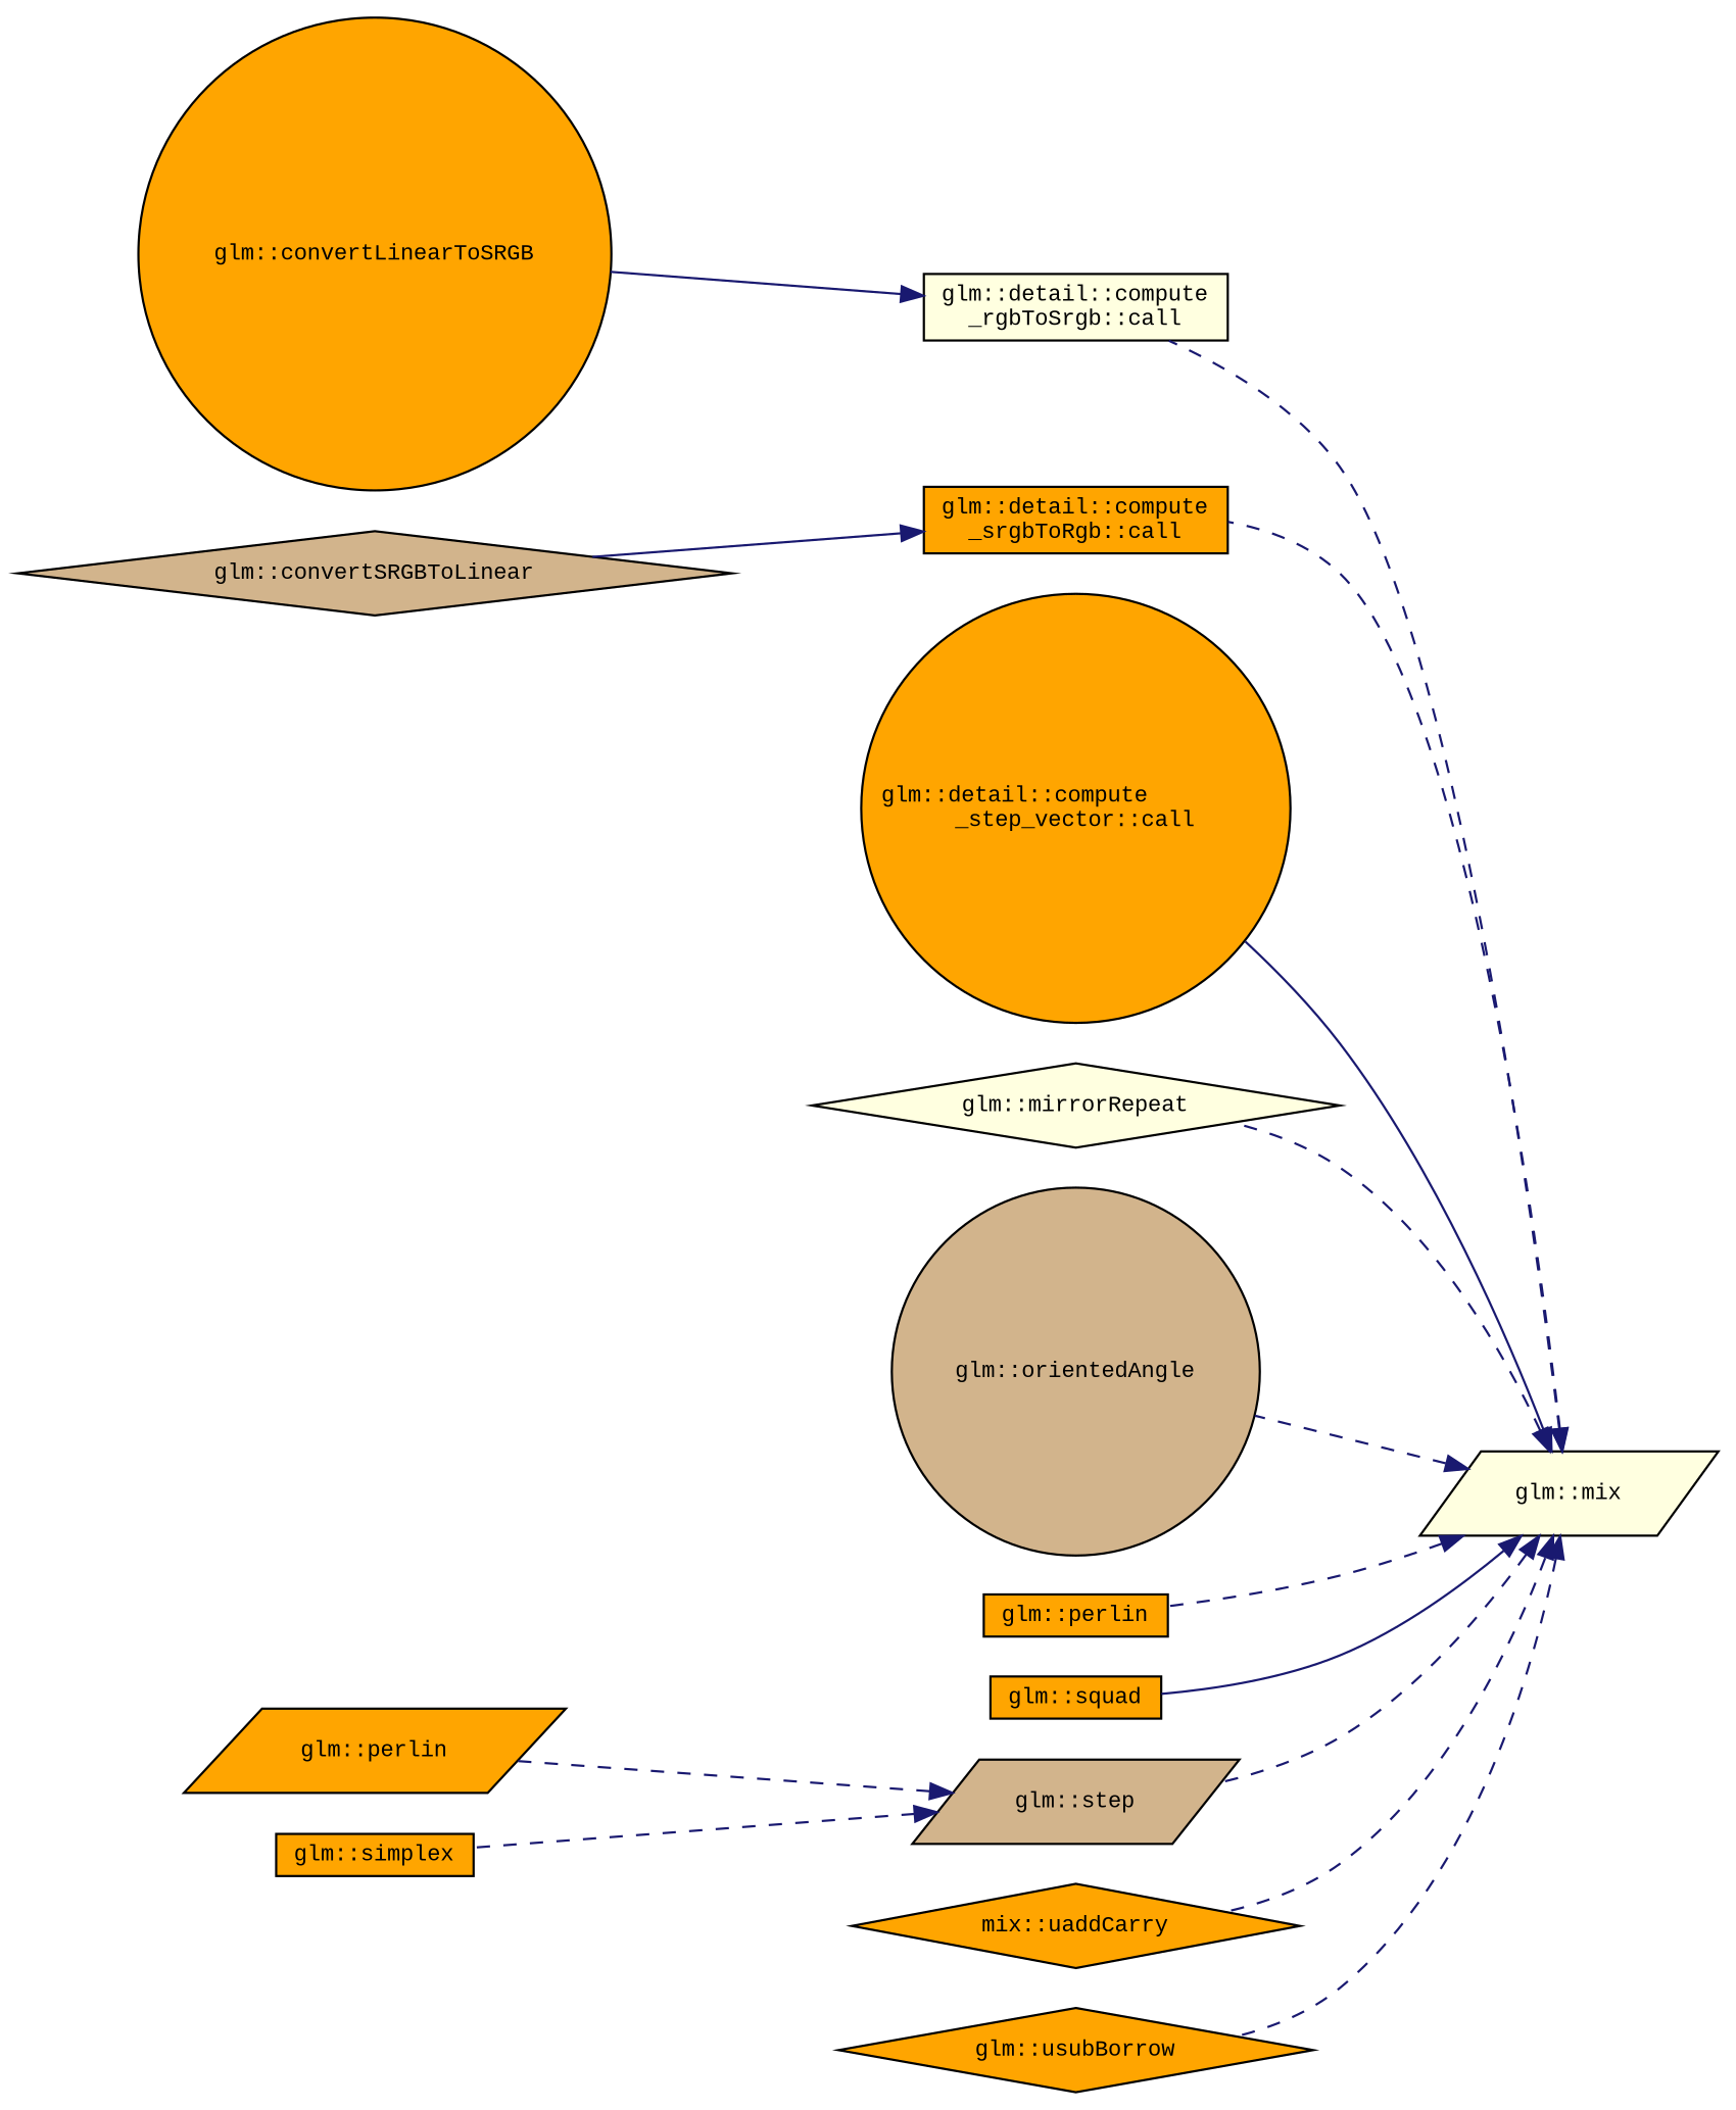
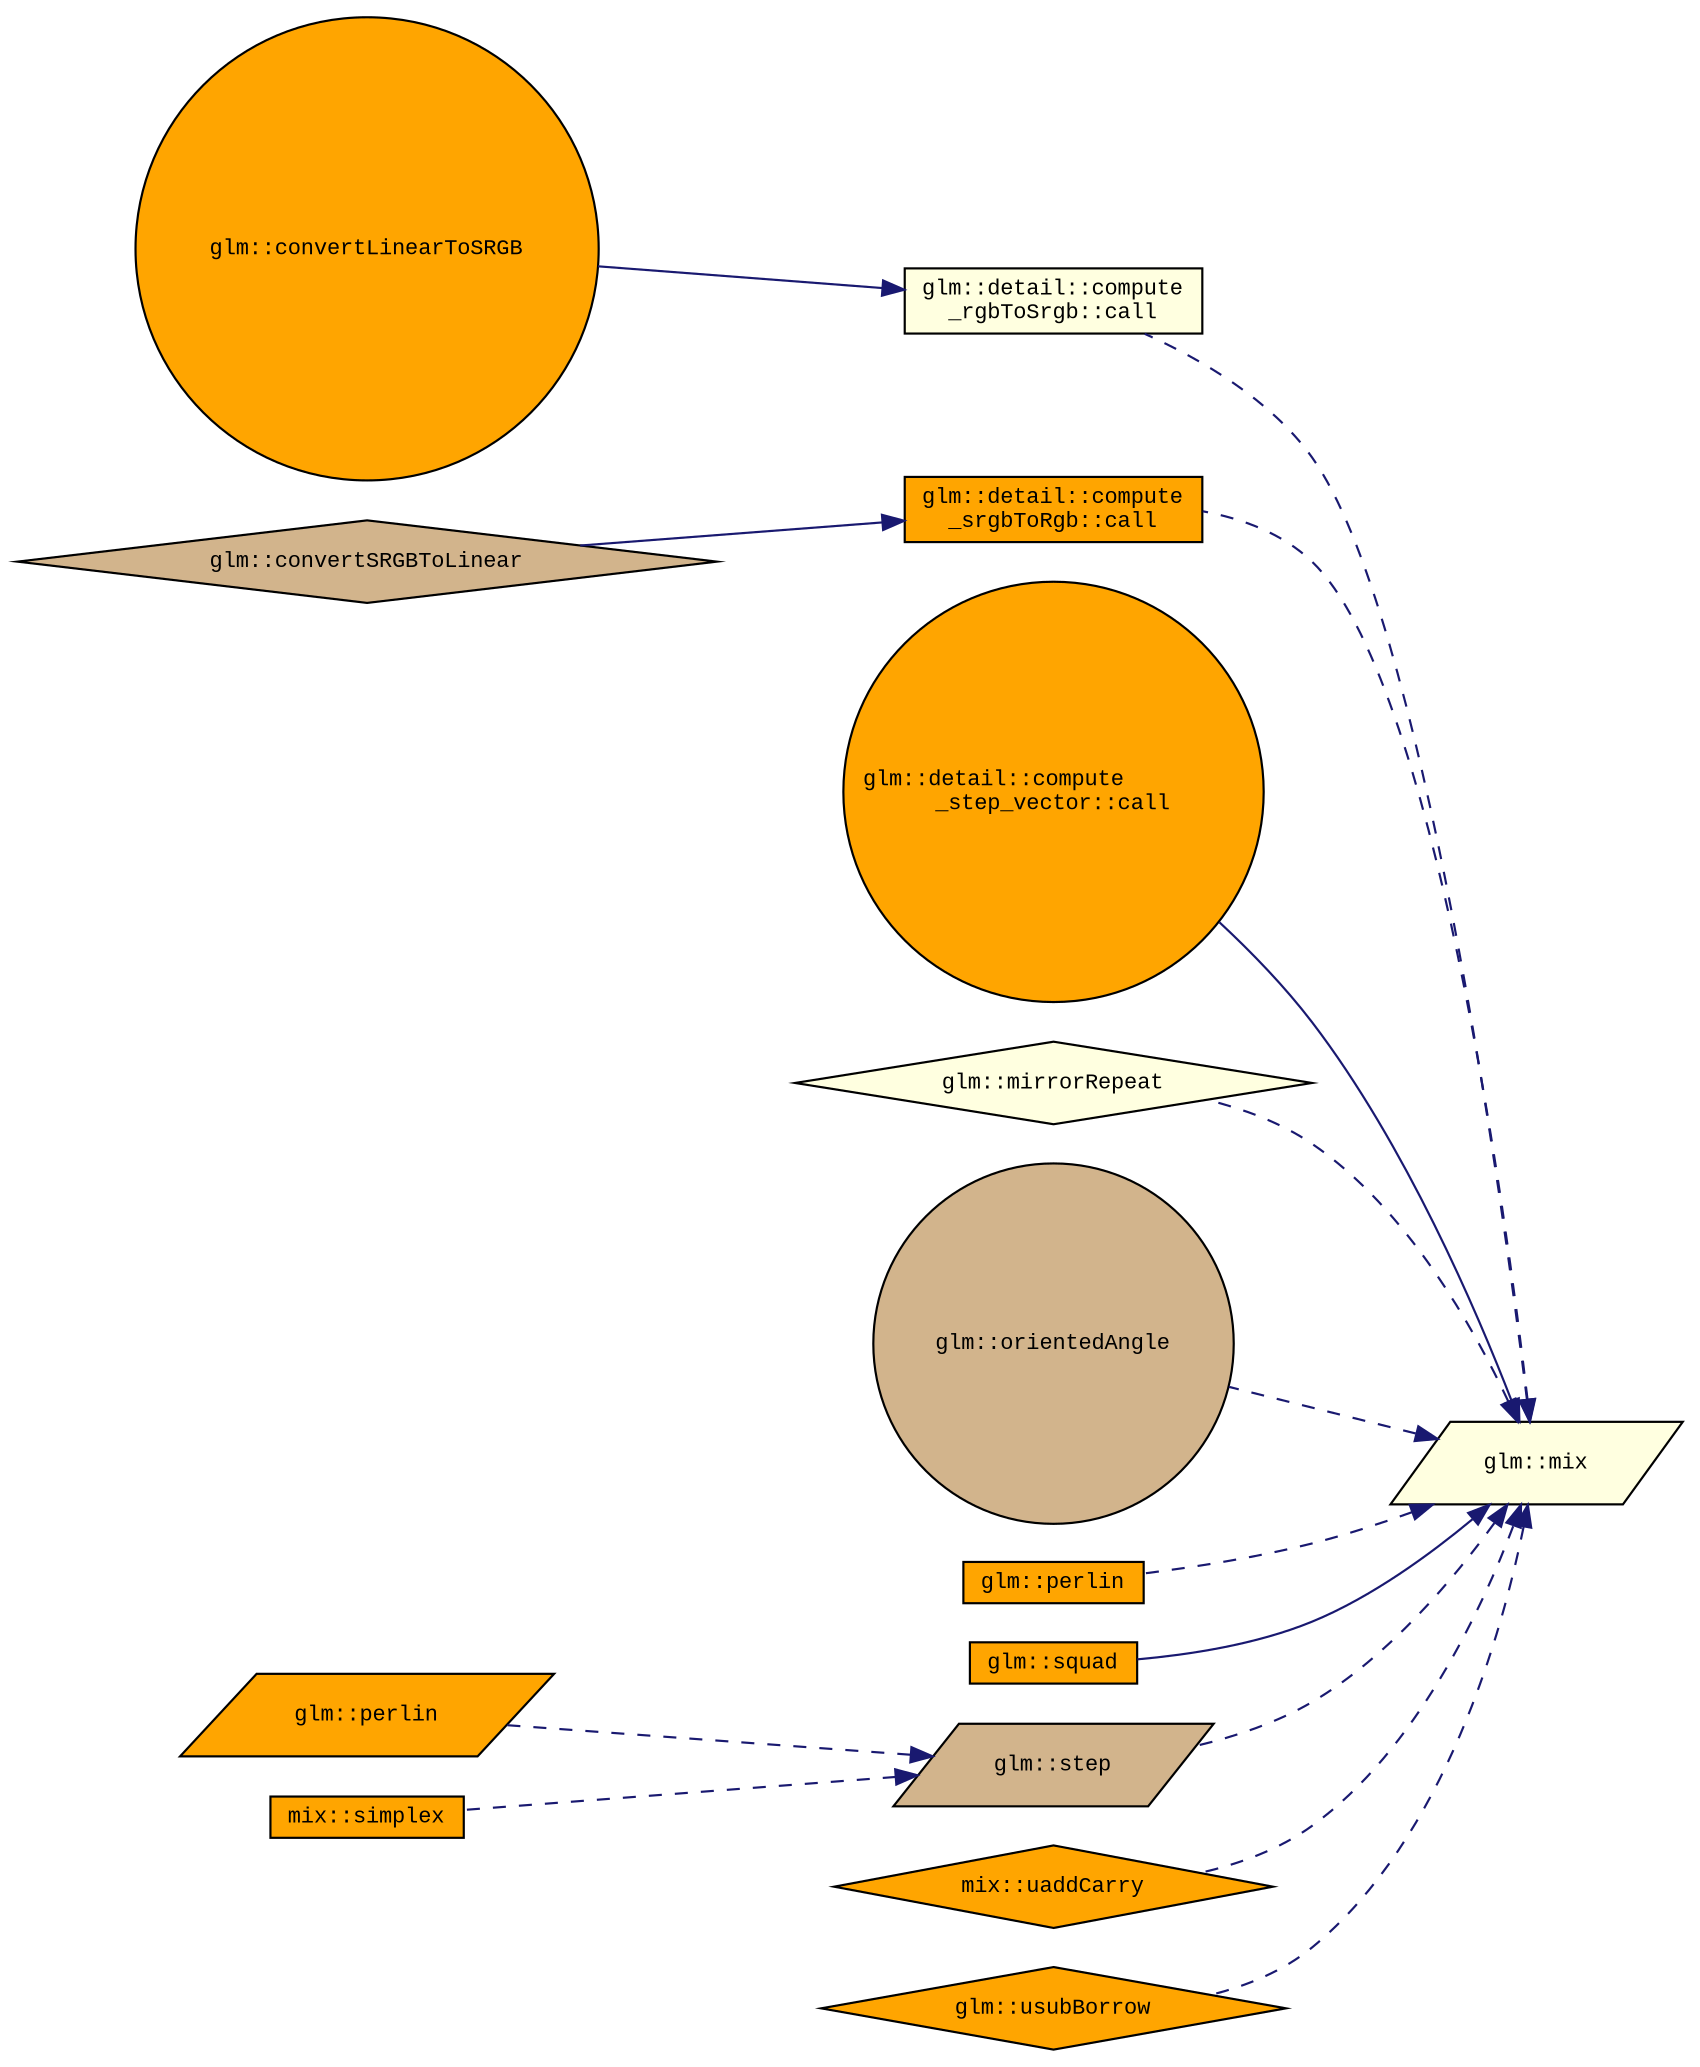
  digraph {
    fontname="Liberation Mono"
    rankdir=RL
    node [color=black fillcolor=orange fontname="Liberation Mono" fontsize=10 shape=box style=filled]
    edge [color=midnightblue dir=back fontname="Liberation Mono" fontsize=10 labelfontname=Helvetica labelfontsize=10 style=dashed]
    n1 [fillcolor=lightyellow fontcolor=black height=0.2 label="glm::mix" shape=parallelogram width=0.4]
    n2 [fillcolor=lightyellow height=0.2 label="glm::detail::compute\l_rgbToSrgb::call" width=0.4]
    n3 [height=0.2 label="glm::detail::compute\l_srgbToRgb::call" width=0.4]
    n4 [height=0.2 label="glm::detail::compute\l_step_vector::call" shape=circle width=0.4]
    n5 [fillcolor=lightyellow height=0.2 label="glm::mirrorRepeat" shape=diamond width=0.4]
    n6 [fillcolor=tan height=0.2 label="glm::orientedAngle" shape=circle width=0.4]
    n7 [height=0.2 label="glm::perlin" width=0.4]
    n8 [height=0.2 label="glm::squad" width=0.4]
    n9 [fillcolor=tan height=0.2 label="glm::step" shape=parallelogram width=0.4]
    n10 [height=0.2 label="mix::uaddCarry" shape=diamond width=0.4]
    n11 [height=0.2 label="glm::usubBorrow" shape=diamond width=0.4]
    n12 [height=0.2 label="glm::convertLinearToSRGB" shape=circle width=0.4]
    n13 [fillcolor=tan height=0.2 label="glm::convertSRGBToLinear" shape=diamond width=0.4]
    n14 [height=0.2 label="glm::perlin" shape=parallelogram width=0.4]
-   n15 [height=0.2 label="glm::simplex" width=0.4]
+   n15 [height=0.2 label="mix::simplex" width=0.4]
    n1 -> n2
    n1 -> n3
    n1 -> n4 [style=solid]
    n1 -> n5
    n1 -> n6
    n1 -> n7
    n1 -> n8 [style=solid]
    n1 -> n9
    n1 -> n10
    n1 -> n11
    n2 -> n12 [style=solid]
    n3 -> n13 [style=solid]
    n9 -> n14
    n9 -> n15
  }
